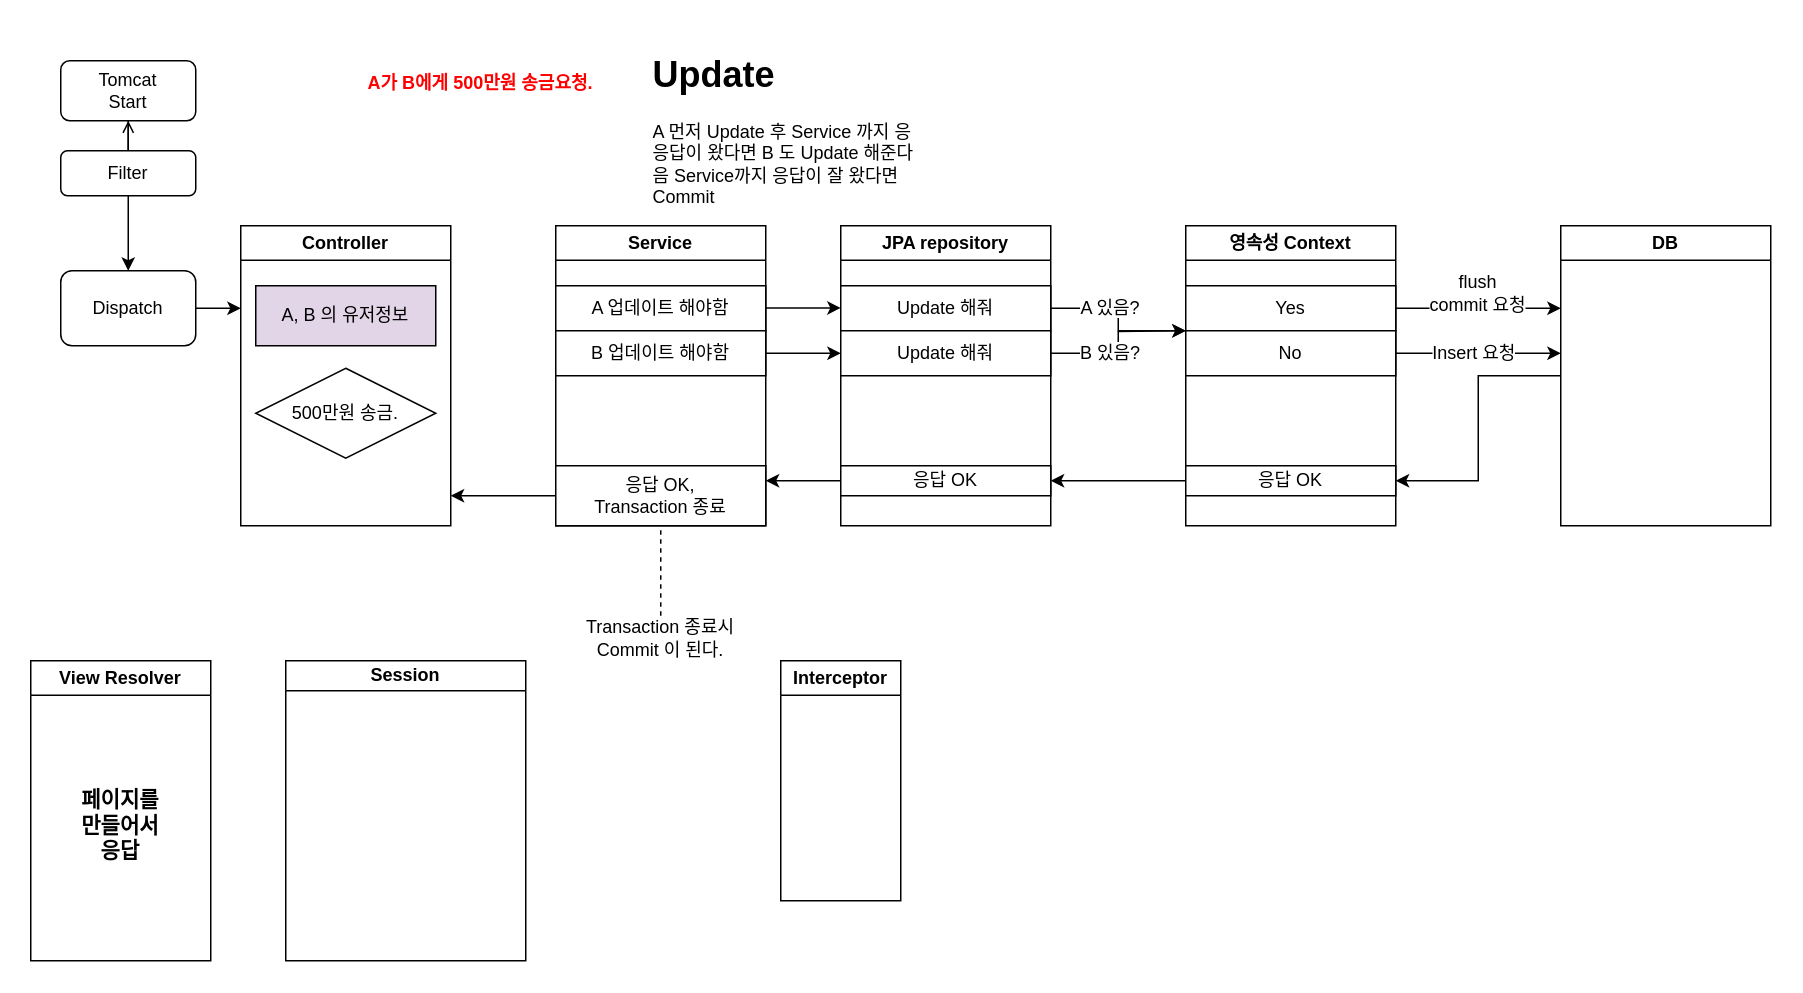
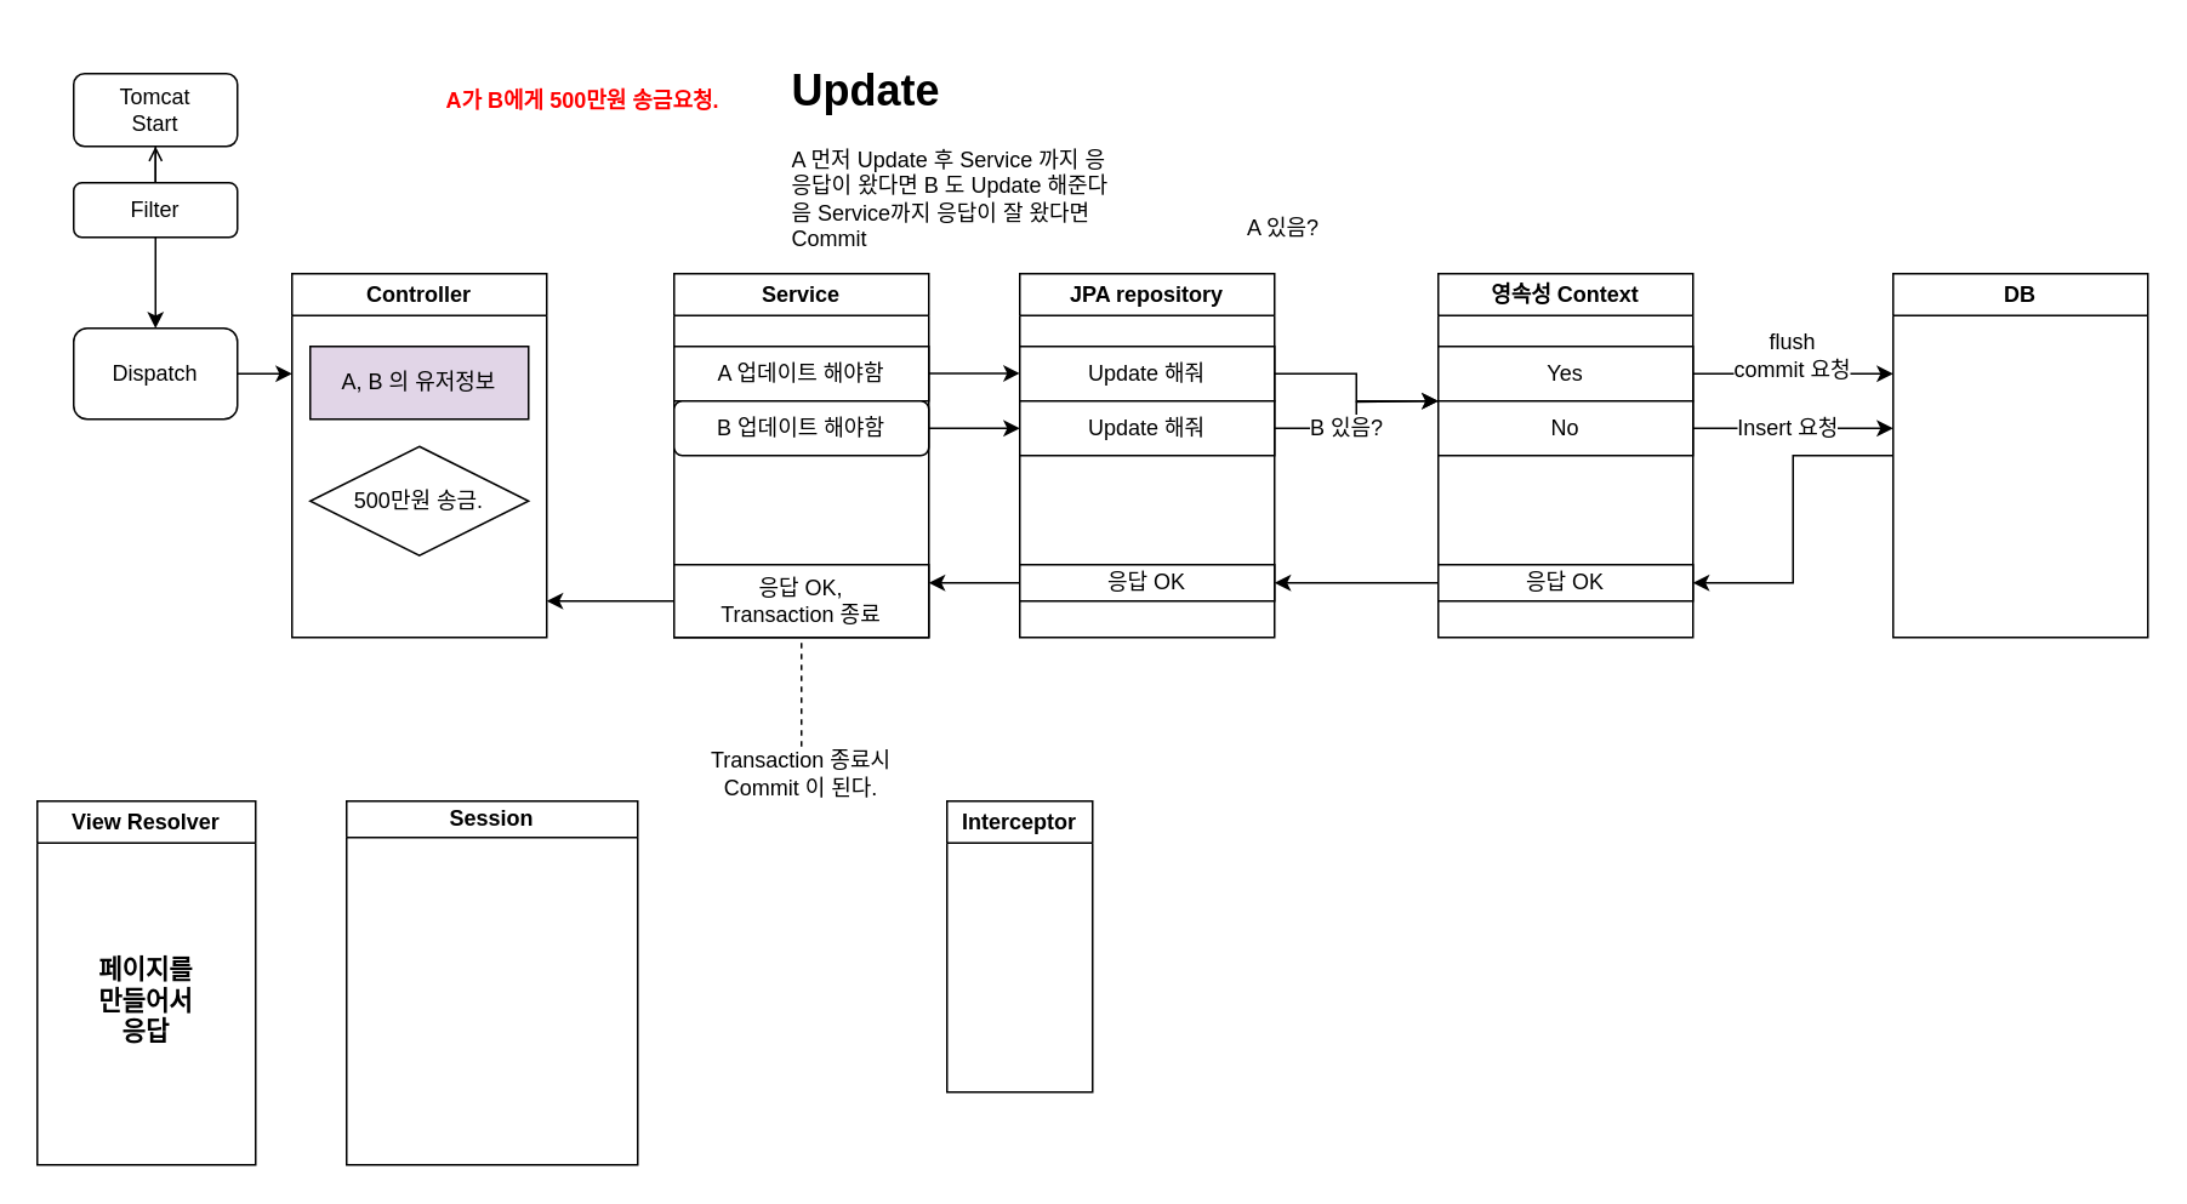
  <mxCell id="0" />
  <mxCell id="1" parent="0" />
  <mxCell id="2" value="" style="edgeStyle=orthogonalEdgeStyle;rounded=0;orthogonalLoop=1;jettySize=auto;html=1;" edge="1" parent="1" source="3" target="5"><mxGeometry relative="1" as="geometry" /></mxCell>
  <mxCell id="3" value="Tomcat&lt;br&gt;Start" style="rounded=1;whiteSpace=wrap;html=1;" vertex="1" parent="1"><mxGeometry x="40" y="40" width="90" height="40" as="geometry" /></mxCell>
  <mxCell id="4" value="Filter" style="rounded=1;whiteSpace=wrap;html=1;" vertex="1" parent="1"><mxGeometry x="40" y="100" width="90" height="30" as="geometry" /></mxCell>
  <mxCell id="5" value="Dispatch" style="rounded=1;whiteSpace=wrap;html=1;" vertex="1" parent="1"><mxGeometry x="40" y="180" width="90" height="50" as="geometry" /></mxCell>
  <mxCell id="6" value="" style="endArrow=open;html=1;rounded=0;entryX=0.5;entryY=1;entryDx=0;entryDy=0;exitX=0.5;exitY=0;exitDx=0;exitDy=0;" edge="1" parent="1" source="4" target="3"><mxGeometry width="50" height="50" relative="1" as="geometry"><mxPoint x="70" y="120" as="sourcePoint" /><mxPoint x="120" y="70" as="targetPoint" /></mxGeometry></mxCell>
  <mxCell id="7" value="Controller" style="swimlane;whiteSpace=wrap;html=1;" vertex="1" parent="1"><mxGeometry x="160" y="150" width="140" height="200" as="geometry" /></mxCell>
  <mxCell id="8" value="A, B 의 유저정보" style="rounded=0;whiteSpace=wrap;html=1;fillColor=#e1d5e7;" vertex="1" parent="7"><mxGeometry x="10" y="40" width="120" height="40" as="geometry" /></mxCell>
  <mxCell id="9" value="500만원 송금." style="rhombus;whiteSpace=wrap;html=1;" vertex="1" parent="7"><mxGeometry x="10" y="95" width="120" height="60" as="geometry" /></mxCell>
  <mxCell id="10" value="" style="endArrow=classic;html=1;rounded=0;exitX=1;exitY=0.5;exitDx=0;exitDy=0;" edge="1" parent="1" source="5"><mxGeometry width="50" height="50" relative="1" as="geometry"><mxPoint x="510" y="360" as="sourcePoint" /><mxPoint x="160" y="205" as="targetPoint" /></mxGeometry></mxCell>
  <mxCell id="11" value="" style="edgeStyle=orthogonalEdgeStyle;rounded=0;orthogonalLoop=1;jettySize=auto;html=1;" edge="1" parent="1"><mxGeometry relative="1" as="geometry"><Array as="points"><mxPoint x="520" y="204.8" /><mxPoint x="520" y="204.8" /></Array><mxPoint x="510" y="204.8" as="sourcePoint" /><mxPoint x="560" y="204.8" as="targetPoint" /></mxGeometry></mxCell>
  <mxCell id="12" value="Service" style="swimlane;whiteSpace=wrap;html=1;" vertex="1" parent="1"><mxGeometry x="370" y="150" width="140" height="200" as="geometry" /></mxCell>
  <mxCell id="13" value="A 업데이트 해야함" style="whiteSpace=wrap;html=1;" vertex="1" parent="12"><mxGeometry y="40" width="140" height="30" as="geometry" /></mxCell>
  <mxCell id="14" value="응답 OK, &lt;br&gt;Transaction 종료" style="rounded=0;whiteSpace=wrap;html=1;" vertex="1" parent="12"><mxGeometry y="160" width="140" height="40" as="geometry" /></mxCell>
  <mxCell id="15" style="edgeStyle=orthogonalEdgeStyle;rounded=0;orthogonalLoop=1;jettySize=auto;html=1;" edge="1" parent="12" source="16"><mxGeometry relative="1" as="geometry"><mxPoint x="190" y="85" as="targetPoint" /></mxGeometry></mxCell>
- <mxCell id="16" value="B 업데이트 해야함" style="whiteSpace=wrap;html=1;" vertex="1" parent="12"><mxGeometry y="70" width="140" height="30" as="geometry" /></mxCell>
+ <mxCell id="16" value="B 업데이트 해야함" style="whiteSpace=wrap;html=1;rounded=1;" vertex="1" parent="12"><mxGeometry y="70" width="140" height="30" as="geometry" /></mxCell>
  <mxCell id="17" value="JPA repository" style="swimlane;whiteSpace=wrap;html=1;" vertex="1" parent="1"><mxGeometry x="560" y="150" width="140" height="200" as="geometry" /></mxCell>
  <mxCell id="18" value="Update 해줘" style="whiteSpace=wrap;html=1;" vertex="1" parent="17"><mxGeometry y="40" width="140" height="30" as="geometry" /></mxCell>
  <mxCell id="19" value="응답 OK" style="rounded=0;whiteSpace=wrap;html=1;" vertex="1" parent="17"><mxGeometry y="160" width="140" height="20" as="geometry" /></mxCell>
  <mxCell id="20" style="edgeStyle=orthogonalEdgeStyle;rounded=0;orthogonalLoop=1;jettySize=auto;html=1;" edge="1" parent="17" source="21"><mxGeometry relative="1" as="geometry"><mxPoint x="230" y="70" as="targetPoint" /></mxGeometry></mxCell>
  <mxCell id="21" value="Update 해줘" style="whiteSpace=wrap;html=1;" vertex="1" parent="17"><mxGeometry y="70" width="140" height="30" as="geometry" /></mxCell>
  <mxCell id="22" value="영속성 Context" style="swimlane;whiteSpace=wrap;html=1;" vertex="1" parent="1"><mxGeometry x="790" y="150" width="140" height="200" as="geometry" /></mxCell>
  <mxCell id="23" style="edgeStyle=orthogonalEdgeStyle;rounded=0;orthogonalLoop=1;jettySize=auto;html=1;" edge="1" parent="22" source="24"><mxGeometry relative="1" as="geometry"><mxPoint x="250" y="55" as="targetPoint" /></mxGeometry></mxCell>
  <mxCell id="24" value="Yes" style="rounded=0;whiteSpace=wrap;html=1;" vertex="1" parent="22"><mxGeometry y="40" width="140" height="30" as="geometry" /></mxCell>
  <mxCell id="25" style="edgeStyle=orthogonalEdgeStyle;rounded=0;orthogonalLoop=1;jettySize=auto;html=1;" edge="1" parent="22" source="26"><mxGeometry relative="1" as="geometry"><mxPoint x="250" y="85" as="targetPoint" /></mxGeometry></mxCell>
  <mxCell id="26" value="No" style="rounded=0;whiteSpace=wrap;html=1;" vertex="1" parent="22"><mxGeometry y="70" width="140" height="30" as="geometry" /></mxCell>
  <mxCell id="27" value="응답 OK" style="rounded=0;whiteSpace=wrap;html=1;" vertex="1" parent="22"><mxGeometry y="160" width="140" height="20" as="geometry" /></mxCell>
  <mxCell id="28" value="View Resolver" style="swimlane;whiteSpace=wrap;html=1;" vertex="1" parent="1"><mxGeometry x="20" y="440" width="120" height="200" as="geometry" /></mxCell>
  <mxCell id="29" value="&lt;h3&gt;페이지를 만들어서 응답&lt;/h3&gt;" style="text;html=1;strokeColor=none;fillColor=none;align=center;verticalAlign=middle;whiteSpace=wrap;rounded=0;" vertex="1" parent="28"><mxGeometry x="30" y="60" width="60" height="100" as="geometry" /></mxCell>
  <mxCell id="30" value="Session" style="swimlane;whiteSpace=wrap;html=1;startSize=20;" vertex="1" parent="1"><mxGeometry x="190" y="440" width="160" height="200" as="geometry" /></mxCell>
  <mxCell id="31" value="Interceptor" style="swimlane;whiteSpace=wrap;html=1;" vertex="1" parent="1"><mxGeometry x="520" y="440" width="80" height="160" as="geometry" /></mxCell>
  <mxCell id="32" style="edgeStyle=orthogonalEdgeStyle;rounded=0;orthogonalLoop=1;jettySize=auto;html=1;entryX=1;entryY=0.5;entryDx=0;entryDy=0;" edge="1" parent="1" source="33" target="27"><mxGeometry relative="1" as="geometry" /></mxCell>
  <mxCell id="33" value="DB" style="swimlane;whiteSpace=wrap;html=1;startSize=23;" vertex="1" parent="1"><mxGeometry x="1040" y="150" width="140" height="200" as="geometry" /></mxCell>
  <mxCell id="34" value="&lt;font color=&quot;#ff0000&quot;&gt;&lt;span style=&quot;background-color: rgb(255, 255, 255);&quot;&gt;&lt;b&gt;A가 B에게 500만원 송금요청.&lt;/b&gt;&lt;/span&gt;&lt;/font&gt;" style="text;html=1;strokeColor=none;fillColor=none;align=center;verticalAlign=middle;whiteSpace=wrap;rounded=0;" vertex="1" parent="1"><mxGeometry x="140" y="20" width="360" height="70" as="geometry" /></mxCell>
  <mxCell id="35" value="" style="endArrow=classic;html=1;rounded=0;" edge="1" parent="1" source="19"><mxGeometry width="50" height="50" relative="1" as="geometry"><mxPoint x="480" y="230" as="sourcePoint" /><mxPoint x="510" y="320" as="targetPoint" /></mxGeometry></mxCell>
  <mxCell id="36" style="edgeStyle=orthogonalEdgeStyle;rounded=0;orthogonalLoop=1;jettySize=auto;html=1;entryX=0;entryY=0;entryDx=0;entryDy=0;" edge="1" parent="1" source="18" target="26"><mxGeometry relative="1" as="geometry"><mxPoint x="780" y="220" as="targetPoint" /><Array as="points"><mxPoint x="745" y="205" /><mxPoint x="745" y="220" /></Array></mxGeometry></mxCell>
  <mxCell id="37" style="edgeStyle=orthogonalEdgeStyle;rounded=0;orthogonalLoop=1;jettySize=auto;html=1;entryX=1;entryY=0.5;entryDx=0;entryDy=0;" edge="1" parent="1" source="14"><mxGeometry relative="1" as="geometry"><mxPoint x="300" y="330" as="targetPoint" /></mxGeometry></mxCell>
  <mxCell id="38" value="" style="endArrow=none;dashed=1;html=1;rounded=0;entryX=0.5;entryY=1;entryDx=0;entryDy=0;" edge="1" parent="1" target="14"><mxGeometry width="50" height="50" relative="1" as="geometry"><mxPoint x="440" y="410" as="sourcePoint" /><mxPoint x="700" y="370" as="targetPoint" /></mxGeometry></mxCell>
  <mxCell id="39" value="Transaction 종료시 &lt;br&gt;Commit 이 된다." style="text;html=1;strokeColor=none;fillColor=none;align=center;verticalAlign=middle;whiteSpace=wrap;rounded=0;" vertex="1" parent="1"><mxGeometry x="360" y="410" width="160" height="30" as="geometry" /></mxCell>
- <mxCell id="40" value="&lt;span style=&quot;background-color: rgb(255, 255, 255);&quot;&gt;A 있음?&lt;/span&gt;" style="text;html=1;strokeColor=none;fillColor=none;align=center;verticalAlign=middle;whiteSpace=wrap;rounded=0;" vertex="1" parent="1"><mxGeometry x="710" y="190" width="60" height="30" as="geometry" /></mxCell>
+ <mxCell id="40" value="&lt;span style=&quot;background-color: rgb(255, 255, 255);&quot;&gt;A 있음?&lt;/span&gt;" style="text;html=1;strokeColor=none;fillColor=none;align=center;verticalAlign=middle;whiteSpace=wrap;rounded=0;" vertex="1" parent="1"><mxGeometry x="675" y="110" width="60" height="30" as="geometry" /></mxCell>
  <mxCell id="41" value="&lt;font style=&quot;background-color: rgb(255, 255, 255);&quot;&gt;flush&lt;br&gt;commit 요청&lt;br&gt;&lt;/font&gt;" style="text;html=1;strokeColor=none;fillColor=none;align=center;verticalAlign=middle;whiteSpace=wrap;rounded=0;" vertex="1" parent="1"><mxGeometry x="950" y="150" width="70" height="90" as="geometry" /></mxCell>
  <mxCell id="42" value="&lt;span style=&quot;background-color: rgb(255, 255, 255);&quot;&gt;Insert 요청&lt;/span&gt;" style="text;html=1;strokeColor=none;fillColor=none;align=center;verticalAlign=middle;whiteSpace=wrap;rounded=0;" vertex="1" parent="1"><mxGeometry x="950" y="220" width="65" height="30" as="geometry" /></mxCell>
  <mxCell id="43" value="&lt;span style=&quot;background-color: rgb(255, 255, 255);&quot;&gt;B 있음?&lt;/span&gt;" style="text;html=1;strokeColor=none;fillColor=none;align=center;verticalAlign=middle;whiteSpace=wrap;rounded=0;" vertex="1" parent="1"><mxGeometry x="710" y="220" width="60" height="30" as="geometry" /></mxCell>
  <mxCell id="44" style="edgeStyle=orthogonalEdgeStyle;rounded=0;orthogonalLoop=1;jettySize=auto;html=1;entryX=1;entryY=0.5;entryDx=0;entryDy=0;" edge="1" parent="1" source="27" target="19"><mxGeometry relative="1" as="geometry" /></mxCell>
  <mxCell id="45" value="&lt;h1&gt;Update&lt;/h1&gt;&lt;p&gt;A 먼저 Update 후 Service 까지 응응답이 왔다면 B 도 Update 해준다음 Service까지 응답이 잘 왔다면 Commit&lt;/p&gt;" style="text;html=1;strokeColor=none;fillColor=none;spacing=5;spacingTop=-20;whiteSpace=wrap;overflow=hidden;rounded=0;" vertex="1" parent="1"><mxGeometry x="430" y="30" width="190" height="120" as="geometry" /></mxCell>
